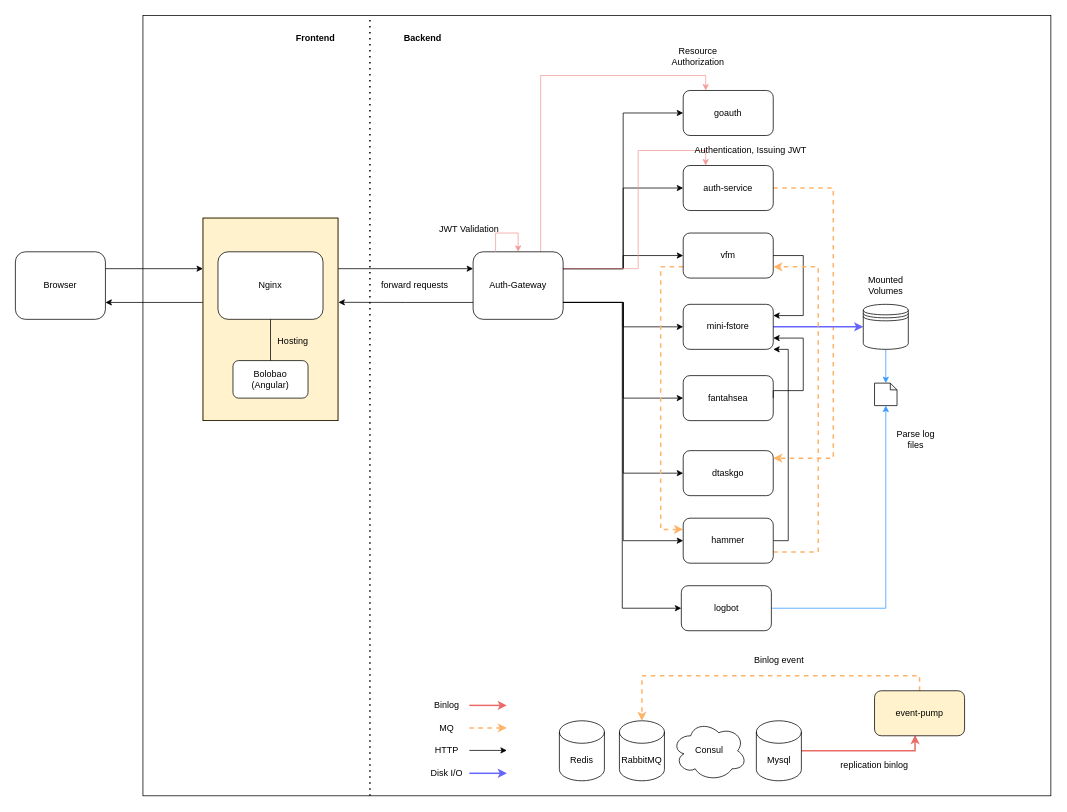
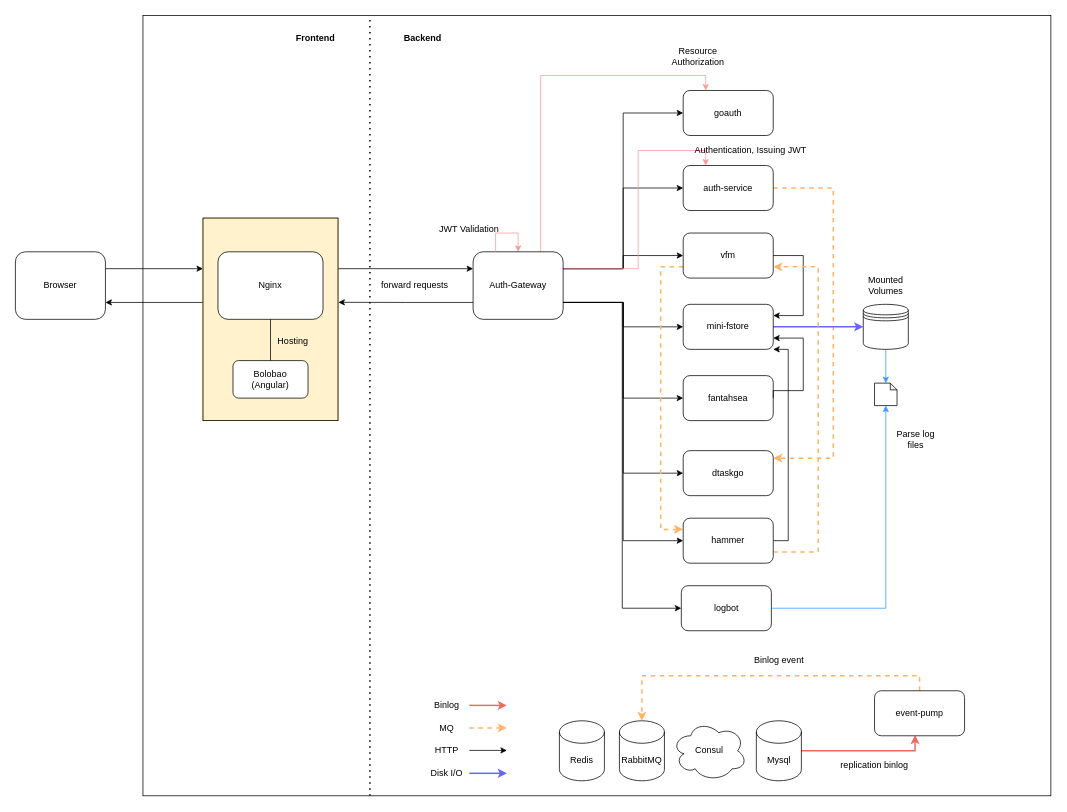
  <mxCell id="0" />
  <mxCell id="1" parent="0" />
  <mxCell id="2" value="" style="rounded=0;whiteSpace=wrap;html=1;fillColor=none;" parent="1" vertex="1"><mxGeometry x="190" y="20" width="1210" height="1040" as="geometry" /></mxCell>
  <mxCell id="3" style="edgeStyle=orthogonalEdgeStyle;rounded=0;orthogonalLoop=1;jettySize=auto;html=1;exitX=1;exitY=0.25;exitDx=0;exitDy=0;entryX=0;entryY=0.25;entryDx=0;entryDy=0;" parent="1" source="4" target="56" edge="1"><mxGeometry relative="1" as="geometry" /></mxCell>
  <mxCell id="4" value="Browser" style="rounded=1;whiteSpace=wrap;html=1;" parent="1" vertex="1"><mxGeometry x="20" y="335" width="120" height="90" as="geometry" /></mxCell>
  <mxCell id="5" style="edgeStyle=orthogonalEdgeStyle;rounded=0;orthogonalLoop=1;jettySize=auto;html=1;exitX=0;exitY=0.75;exitDx=0;exitDy=0;entryX=1;entryY=0.75;entryDx=0;entryDy=0;" parent="1" source="57" target="4" edge="1"><mxGeometry relative="1" as="geometry" /></mxCell>
  <mxCell id="6" style="edgeStyle=orthogonalEdgeStyle;rounded=0;orthogonalLoop=1;jettySize=auto;html=1;exitX=1;exitY=0.25;exitDx=0;exitDy=0;entryX=0;entryY=0.25;entryDx=0;entryDy=0;" parent="1" source="57" target="18" edge="1"><mxGeometry relative="1" as="geometry" /></mxCell>
  <mxCell id="7" style="edgeStyle=orthogonalEdgeStyle;rounded=0;orthogonalLoop=1;jettySize=auto;html=1;exitX=0;exitY=0.75;exitDx=0;exitDy=0;entryX=1.003;entryY=0.416;entryDx=0;entryDy=0;entryPerimeter=0;" parent="1" source="18" target="56" edge="1"><mxGeometry relative="1" as="geometry" /></mxCell>
  <mxCell id="8" style="edgeStyle=orthogonalEdgeStyle;rounded=0;orthogonalLoop=1;jettySize=auto;html=1;exitX=0.75;exitY=0;exitDx=0;exitDy=0;entryX=0.25;entryY=0;entryDx=0;entryDy=0;strokeColor=#F19C99;" parent="1" source="18" target="19" edge="1"><mxGeometry relative="1" as="geometry" /></mxCell>
  <mxCell id="9" style="edgeStyle=orthogonalEdgeStyle;rounded=0;orthogonalLoop=1;jettySize=auto;html=1;exitX=1;exitY=0.75;exitDx=0;exitDy=0;entryX=0;entryY=0.5;entryDx=0;entryDy=0;" parent="1" source="18" target="26" edge="1"><mxGeometry relative="1" as="geometry" /></mxCell>
  <mxCell id="10" style="edgeStyle=orthogonalEdgeStyle;rounded=0;orthogonalLoop=1;jettySize=auto;html=1;exitX=1;exitY=0.75;exitDx=0;exitDy=0;entryX=0;entryY=0.5;entryDx=0;entryDy=0;" parent="1" source="18" target="28" edge="1"><mxGeometry relative="1" as="geometry" /></mxCell>
  <mxCell id="11" style="edgeStyle=orthogonalEdgeStyle;rounded=0;orthogonalLoop=1;jettySize=auto;html=1;exitX=1;exitY=0.75;exitDx=0;exitDy=0;entryX=0;entryY=0.5;entryDx=0;entryDy=0;" parent="1" source="18" target="29" edge="1"><mxGeometry relative="1" as="geometry" /></mxCell>
  <mxCell id="12" style="edgeStyle=orthogonalEdgeStyle;rounded=0;orthogonalLoop=1;jettySize=auto;html=1;exitX=1;exitY=0.25;exitDx=0;exitDy=0;entryX=0;entryY=0.5;entryDx=0;entryDy=0;" parent="1" source="18" target="24" edge="1"><mxGeometry relative="1" as="geometry" /></mxCell>
  <mxCell id="13" style="edgeStyle=orthogonalEdgeStyle;rounded=0;orthogonalLoop=1;jettySize=auto;html=1;exitX=1;exitY=0.25;exitDx=0;exitDy=0;entryX=0;entryY=0.5;entryDx=0;entryDy=0;" parent="1" source="18" target="21" edge="1"><mxGeometry relative="1" as="geometry" /></mxCell>
  <mxCell id="14" style="edgeStyle=orthogonalEdgeStyle;rounded=0;orthogonalLoop=1;jettySize=auto;html=1;exitX=1;exitY=0.25;exitDx=0;exitDy=0;entryX=0;entryY=0.5;entryDx=0;entryDy=0;" parent="1" source="18" target="19" edge="1"><mxGeometry relative="1" as="geometry" /></mxCell>
  <mxCell id="15" style="edgeStyle=orthogonalEdgeStyle;rounded=0;orthogonalLoop=1;jettySize=auto;html=1;exitX=1;exitY=0.75;exitDx=0;exitDy=0;entryX=0;entryY=0.5;entryDx=0;entryDy=0;" parent="1" source="18" target="47" edge="1"><mxGeometry relative="1" as="geometry" /></mxCell>
  <mxCell id="16" style="edgeStyle=orthogonalEdgeStyle;rounded=0;jumpSize=6;orthogonalLoop=1;jettySize=auto;html=1;exitX=1;exitY=0.25;exitDx=0;exitDy=0;entryX=0.25;entryY=0;entryDx=0;entryDy=0;strokeWidth=1;strokeColor=#F19C99;" parent="1" source="18" target="21" edge="1"><mxGeometry relative="1" as="geometry"><Array as="points"><mxPoint x="850" y="358" /><mxPoint x="850" y="200" /><mxPoint x="940" y="200" /></Array></mxGeometry></mxCell>
  <mxCell id="17" style="edgeStyle=orthogonalEdgeStyle;rounded=0;orthogonalLoop=1;jettySize=auto;html=1;exitX=1;exitY=0.75;exitDx=0;exitDy=0;entryX=0;entryY=0.5;entryDx=0;entryDy=0;" parent="1" source="18" target="62" edge="1"><mxGeometry relative="1" as="geometry" /></mxCell>
  <mxCell id="18" value="Auth-Gateway" style="rounded=1;whiteSpace=wrap;html=1;fillColor=none;" parent="1" vertex="1"><mxGeometry x="630" y="335" width="120" height="90" as="geometry" /></mxCell>
  <mxCell id="19" value="goauth" style="rounded=1;whiteSpace=wrap;html=1;fillColor=none;" parent="1" vertex="1"><mxGeometry x="910" y="120" width="120" height="60" as="geometry" /></mxCell>
  <mxCell id="20" style="edgeStyle=orthogonalEdgeStyle;rounded=0;orthogonalLoop=1;jettySize=auto;html=1;exitX=1;exitY=0.5;exitDx=0;exitDy=0;entryX=1;entryY=0.5;entryDx=0;entryDy=0;dashed=1;strokeColor=#FFB366;strokeWidth=2;" parent="1" source="21" edge="1"><mxGeometry relative="1" as="geometry"><mxPoint x="1030" y="610" as="targetPoint" /><Array as="points"><mxPoint x="1110" y="250" /><mxPoint x="1110" y="610" /></Array></mxGeometry></mxCell>
  <mxCell id="21" value="auth-service" style="rounded=1;whiteSpace=wrap;html=1;fillColor=none;" parent="1" vertex="1"><mxGeometry x="910" y="220" width="120" height="60" as="geometry" /></mxCell>
  <mxCell id="22" style="edgeStyle=orthogonalEdgeStyle;rounded=0;orthogonalLoop=1;jettySize=auto;html=1;exitX=1;exitY=0.5;exitDx=0;exitDy=0;entryX=1;entryY=0.25;entryDx=0;entryDy=0;" parent="1" source="24" target="26" edge="1"><mxGeometry relative="1" as="geometry"><Array as="points"><mxPoint x="1070" y="340" /><mxPoint x="1070" y="420" /></Array></mxGeometry></mxCell>
  <mxCell id="23" style="edgeStyle=orthogonalEdgeStyle;rounded=0;orthogonalLoop=1;jettySize=auto;html=1;exitX=0;exitY=0.75;exitDx=0;exitDy=0;entryX=0;entryY=0.25;entryDx=0;entryDy=0;dashed=1;strokeWidth=2;strokeColor=#FFB366;" parent="1" source="24" target="47" edge="1"><mxGeometry relative="1" as="geometry"><Array as="points"><mxPoint x="880" y="355" /><mxPoint x="880" y="705" /></Array></mxGeometry></mxCell>
  <mxCell id="24" value="vfm" style="rounded=1;whiteSpace=wrap;html=1;fillColor=none;" parent="1" vertex="1"><mxGeometry x="910" y="310" width="120" height="60" as="geometry" /></mxCell>
  <mxCell id="25" style="edgeStyle=orthogonalEdgeStyle;rounded=0;orthogonalLoop=1;jettySize=auto;html=1;exitX=1;exitY=0.5;exitDx=0;exitDy=0;entryX=0;entryY=0.5;entryDx=0;entryDy=0;strokeColor=#6666FF;jumpSize=6;strokeWidth=2;" parent="1" source="26" target="43" edge="1"><mxGeometry relative="1" as="geometry" /></mxCell>
  <mxCell id="26" value="mini-fstore" style="rounded=1;whiteSpace=wrap;html=1;fillColor=none;" parent="1" vertex="1"><mxGeometry x="910" y="405" width="120" height="60" as="geometry" /></mxCell>
  <mxCell id="27" style="edgeStyle=orthogonalEdgeStyle;rounded=0;orthogonalLoop=1;jettySize=auto;html=1;exitX=1;exitY=0.5;exitDx=0;exitDy=0;entryX=1;entryY=0.75;entryDx=0;entryDy=0;" parent="1" source="28" target="26" edge="1"><mxGeometry relative="1" as="geometry"><Array as="points"><mxPoint x="1070" y="520" /><mxPoint x="1070" y="450" /></Array></mxGeometry></mxCell>
  <mxCell id="28" value="fantahsea" style="rounded=1;whiteSpace=wrap;html=1;fillColor=none;" parent="1" vertex="1"><mxGeometry x="910" y="500" width="120" height="60" as="geometry" /></mxCell>
  <mxCell id="29" value="dtaskgo" style="rounded=1;whiteSpace=wrap;html=1;fillColor=none;" parent="1" vertex="1"><mxGeometry x="910" y="600" width="120" height="60" as="geometry" /></mxCell>
  <mxCell id="30" style="edgeStyle=orthogonalEdgeStyle;rounded=0;orthogonalLoop=1;jettySize=auto;html=1;exitX=1;exitY=0.5;exitDx=0;exitDy=0;exitPerimeter=0;entryX=0.45;entryY=0.983;entryDx=0;entryDy=0;entryPerimeter=0;strokeColor=#EA6B66;strokeWidth=2;" edge="1" parent="1" source="31" target="66"><mxGeometry relative="1" as="geometry" /></mxCell>
  <mxCell id="31" value="Mysql" style="shape=cylinder3;whiteSpace=wrap;html=1;boundedLbl=1;backgroundOutline=1;size=15;fillColor=none;" parent="1" vertex="1"><mxGeometry x="1007.5" y="960" width="60" height="80" as="geometry" /></mxCell>
  <mxCell id="32" value="Redis" style="shape=cylinder3;whiteSpace=wrap;html=1;boundedLbl=1;backgroundOutline=1;size=15;fillColor=none;" parent="1" vertex="1"><mxGeometry x="745" y="960" width="60" height="80" as="geometry" /></mxCell>
  <mxCell id="33" style="edgeStyle=orthogonalEdgeStyle;rounded=0;orthogonalLoop=1;jettySize=auto;html=1;exitX=0.25;exitY=0;exitDx=0;exitDy=0;entryX=0.5;entryY=0;entryDx=0;entryDy=0;strokeColor=#F19C99;" parent="1" source="18" target="18" edge="1"><mxGeometry relative="1" as="geometry"><Array as="points"><mxPoint x="660" y="310" /><mxPoint x="690" y="310" /></Array></mxGeometry></mxCell>
  <mxCell id="34" value="JWT Validation" style="text;html=1;strokeColor=none;fillColor=none;align=center;verticalAlign=middle;whiteSpace=wrap;rounded=0;" parent="1" vertex="1"><mxGeometry x="560" y="290" width="130" height="30" as="geometry" /></mxCell>
  <mxCell id="35" value="Resource Authorization" style="text;html=1;strokeColor=none;fillColor=none;align=center;verticalAlign=middle;whiteSpace=wrap;rounded=0;" parent="1" vertex="1"><mxGeometry x="870" y="60" width="120" height="30" as="geometry" /></mxCell>
  <mxCell id="36" value="" style="endArrow=none;dashed=1;html=1;dashPattern=1 3;strokeWidth=2;exitX=0.25;exitY=1;exitDx=0;exitDy=0;entryX=0.25;entryY=0;entryDx=0;entryDy=0;" parent="1" source="2" target="2" edge="1"><mxGeometry width="50" height="50" relative="1" as="geometry"><mxPoint x="220" y="580" as="sourcePoint" /><mxPoint x="270" y="70" as="targetPoint" /></mxGeometry></mxCell>
  <mxCell id="37" value="Frontend" style="text;html=1;strokeColor=none;fillColor=none;align=center;verticalAlign=middle;whiteSpace=wrap;rounded=0;fontStyle=1" parent="1" vertex="1"><mxGeometry x="400" y="40" width="40" height="20" as="geometry" /></mxCell>
  <mxCell id="38" value="Backend" style="text;html=1;strokeColor=none;fillColor=none;align=center;verticalAlign=middle;whiteSpace=wrap;rounded=0;fontStyle=1" parent="1" vertex="1"><mxGeometry x="542.5" y="40" width="40" height="20" as="geometry" /></mxCell>
  <mxCell id="39" value="RabbitMQ" style="shape=cylinder3;whiteSpace=wrap;html=1;boundedLbl=1;backgroundOutline=1;size=15;fillColor=none;" parent="1" vertex="1"><mxGeometry x="825" y="960" width="60" height="80" as="geometry" /></mxCell>
  <mxCell id="40" value="&lt;span&gt;Consul&lt;/span&gt;" style="ellipse;shape=cloud;whiteSpace=wrap;html=1;fillColor=none;" parent="1" vertex="1"><mxGeometry x="895" y="960" width="100" height="80" as="geometry" /></mxCell>
  <mxCell id="41" value="forward requests" style="text;html=1;strokeColor=none;fillColor=none;align=center;verticalAlign=middle;whiteSpace=wrap;rounded=0;" parent="1" vertex="1"><mxGeometry x="490" y="370" width="125" height="20" as="geometry" /></mxCell>
  <mxCell id="42" style="edgeStyle=orthogonalEdgeStyle;rounded=0;orthogonalLoop=1;jettySize=auto;html=1;exitX=0.5;exitY=1;exitDx=0;exitDy=0;entryX=0.5;entryY=0;entryDx=0;entryDy=0;entryPerimeter=0;strokeColor=#3399FF;" parent="1" source="43" target="64" edge="1"><mxGeometry relative="1" as="geometry" /></mxCell>
  <mxCell id="43" value="" style="shape=datastore;whiteSpace=wrap;html=1;fillColor=none;" parent="1" vertex="1"><mxGeometry x="1150" y="405" width="60" height="60" as="geometry" /></mxCell>
  <mxCell id="44" value="Mounted Volumes" style="text;html=1;strokeColor=none;fillColor=none;align=center;verticalAlign=middle;whiteSpace=wrap;rounded=0;" parent="1" vertex="1"><mxGeometry x="1160" y="370" width="40" height="20" as="geometry" /></mxCell>
  <mxCell id="45" style="edgeStyle=orthogonalEdgeStyle;rounded=0;orthogonalLoop=1;jettySize=auto;html=1;exitX=1;exitY=0.5;exitDx=0;exitDy=0;entryX=1;entryY=1;entryDx=0;entryDy=0;" parent="1" source="47" target="26" edge="1"><mxGeometry relative="1" as="geometry"><Array as="points"><mxPoint x="1050" y="720" /><mxPoint x="1050" y="465" /></Array></mxGeometry></mxCell>
  <mxCell id="46" style="edgeStyle=orthogonalEdgeStyle;rounded=0;orthogonalLoop=1;jettySize=auto;html=1;exitX=1;exitY=0.75;exitDx=0;exitDy=0;entryX=1;entryY=0.75;entryDx=0;entryDy=0;dashed=1;strokeColor=#FFB366;strokeWidth=2;" parent="1" source="47" target="24" edge="1"><mxGeometry relative="1" as="geometry"><Array as="points"><mxPoint x="1090" y="735" /><mxPoint x="1090" y="355" /></Array></mxGeometry></mxCell>
  <mxCell id="47" value="hammer" style="rounded=1;whiteSpace=wrap;html=1;" parent="1" vertex="1"><mxGeometry x="910" y="690" width="120" height="60" as="geometry" /></mxCell>
  <mxCell id="48" value="Authentication, Issuing JWT" style="text;html=1;strokeColor=none;fillColor=none;align=center;verticalAlign=middle;whiteSpace=wrap;rounded=0;" parent="1" vertex="1"><mxGeometry x="915" y="190" width="170" height="20" as="geometry" /></mxCell>
  <mxCell id="49" value="" style="endArrow=classic;html=1;dashed=1;strokeColor=#FFB366;strokeWidth=2;" parent="1" edge="1"><mxGeometry width="50" height="50" relative="1" as="geometry"><mxPoint x="625" y="969.5" as="sourcePoint" /><mxPoint x="675" y="969.5" as="targetPoint" /></mxGeometry></mxCell>
  <mxCell id="50" value="MQ" style="text;html=1;strokeColor=none;fillColor=none;align=center;verticalAlign=middle;whiteSpace=wrap;rounded=0;" parent="1" vertex="1"><mxGeometry x="575" y="960" width="40" height="20" as="geometry" /></mxCell>
  <mxCell id="51" value="" style="endArrow=classic;html=1;strokeWidth=1;" parent="1" edge="1"><mxGeometry width="50" height="50" relative="1" as="geometry"><mxPoint x="625" y="999.5" as="sourcePoint" /><mxPoint x="675" y="999.5" as="targetPoint" /></mxGeometry></mxCell>
  <mxCell id="52" value="HTTP" style="text;html=1;strokeColor=none;fillColor=none;align=center;verticalAlign=middle;whiteSpace=wrap;rounded=0;" parent="1" vertex="1"><mxGeometry x="575" y="990" width="40" height="20" as="geometry" /></mxCell>
  <mxCell id="53" value="" style="endArrow=classic;html=1;strokeWidth=2;strokeColor=#6666FF;" parent="1" edge="1"><mxGeometry width="50" height="50" relative="1" as="geometry"><mxPoint x="625" y="1030" as="sourcePoint" /><mxPoint x="675" y="1030" as="targetPoint" /></mxGeometry></mxCell>
  <mxCell id="54" value="Disk I/O" style="text;html=1;strokeColor=none;fillColor=none;align=center;verticalAlign=middle;whiteSpace=wrap;rounded=0;" parent="1" vertex="1"><mxGeometry x="570" y="1020" width="50" height="20" as="geometry" /></mxCell>
  <mxCell id="55" value="" style="group;fillColor=#fff2cc;strokeColor=#d6b656;" parent="1" vertex="1" connectable="0"><mxGeometry x="270" y="290" width="180" height="270" as="geometry" /></mxCell>
  <mxCell id="56" value="" style="rounded=0;whiteSpace=wrap;html=1;fillColor=none;" parent="55" vertex="1"><mxGeometry width="180" height="270" as="geometry" /></mxCell>
  <mxCell id="57" value="Nginx" style="rounded=1;whiteSpace=wrap;html=1;" parent="55" vertex="1"><mxGeometry x="20" y="45" width="140" height="90" as="geometry" /></mxCell>
  <mxCell id="58" value="Bolobao&lt;br&gt;(Angular)" style="rounded=1;whiteSpace=wrap;html=1;" parent="55" vertex="1"><mxGeometry x="40" y="190" width="100" height="50" as="geometry" /></mxCell>
  <mxCell id="59" style="edgeStyle=orthogonalEdgeStyle;rounded=0;orthogonalLoop=1;jettySize=auto;html=1;exitX=0.5;exitY=1;exitDx=0;exitDy=0;entryX=0.5;entryY=0;entryDx=0;entryDy=0;endArrow=none;endFill=0;" parent="55" source="57" target="58" edge="1"><mxGeometry relative="1" as="geometry" /></mxCell>
  <mxCell id="60" value="Hosting" style="text;html=1;strokeColor=none;fillColor=none;align=center;verticalAlign=middle;whiteSpace=wrap;rounded=0;" parent="55" vertex="1"><mxGeometry x="100" y="155" width="40" height="20" as="geometry" /></mxCell>
  <mxCell id="61" style="edgeStyle=orthogonalEdgeStyle;rounded=0;orthogonalLoop=1;jettySize=auto;html=1;exitX=1;exitY=0.5;exitDx=0;exitDy=0;entryX=0.5;entryY=1;entryDx=0;entryDy=0;entryPerimeter=0;strokeColor=#3399FF;" parent="1" source="62" target="64" edge="1"><mxGeometry relative="1" as="geometry" /></mxCell>
  <mxCell id="62" value="logbot" style="rounded=1;whiteSpace=wrap;html=1;" parent="1" vertex="1"><mxGeometry x="907.5" y="780" width="120" height="60" as="geometry" /></mxCell>
  <mxCell id="63" value="Parse log files" style="text;html=1;strokeColor=none;fillColor=none;align=center;verticalAlign=middle;whiteSpace=wrap;rounded=0;" parent="1" vertex="1"><mxGeometry x="1190" y="570" width="60" height="30" as="geometry" /></mxCell>
  <mxCell id="64" value="" style="shape=note;whiteSpace=wrap;html=1;backgroundOutline=1;darkOpacity=0.05;size=9;" parent="1" vertex="1"><mxGeometry x="1165" y="510" width="30" height="30" as="geometry" /></mxCell>
  <mxCell id="65" style="edgeStyle=orthogonalEdgeStyle;rounded=0;orthogonalLoop=1;jettySize=auto;html=1;exitX=0.5;exitY=0;exitDx=0;exitDy=0;entryX=0.5;entryY=0;entryDx=0;entryDy=0;entryPerimeter=0;strokeWidth=2;strokeColor=#FFB366;dashed=1;" edge="1" parent="1" source="66" target="39"><mxGeometry relative="1" as="geometry" /></mxCell>
- <mxCell id="66" value="event-pump" style="rounded=1;whiteSpace=wrap;html=1;fillColor=#fff2cc;" vertex="1" parent="1"><mxGeometry x="1165" y="920" width="120" height="60" as="geometry" /></mxCell>
+ <mxCell id="66" value="event-pump" style="rounded=1;whiteSpace=wrap;html=1;" vertex="1" parent="1"><mxGeometry x="1165" y="920" width="120" height="60" as="geometry" /></mxCell>
  <mxCell id="67" value="replication binlog" style="text;html=1;strokeColor=none;fillColor=none;align=center;verticalAlign=middle;whiteSpace=wrap;rounded=0;" vertex="1" parent="1"><mxGeometry x="1095" y="1010" width="140" height="20" as="geometry" /></mxCell>
  <mxCell id="68" value="Binlog event" style="text;html=1;strokeColor=none;fillColor=none;align=center;verticalAlign=middle;whiteSpace=wrap;rounded=0;" vertex="1" parent="1"><mxGeometry x="972.5" y="870" width="130" height="20" as="geometry" /></mxCell>
  <mxCell id="69" value="" style="endArrow=classic;html=1;strokeWidth=2;strokeColor=#EA6B66;" edge="1" parent="1"><mxGeometry width="50" height="50" relative="1" as="geometry"><mxPoint x="625" y="939.5" as="sourcePoint" /><mxPoint x="675" y="939.5" as="targetPoint" /></mxGeometry></mxCell>
  <mxCell id="70" value="Binlog" style="text;html=1;strokeColor=none;fillColor=none;align=center;verticalAlign=middle;whiteSpace=wrap;rounded=0;" vertex="1" parent="1"><mxGeometry x="575" y="930" width="40" height="20" as="geometry" /></mxCell>
